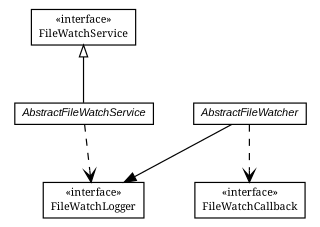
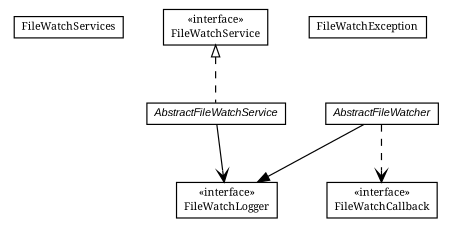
  digraph {
    fontname="Noto Serif"
    nodesep=0.25
    ranksep=0.5
    node [fontcolor=black fontname="Noto Serif" fontsize=9.0 shape=plaintext]
    edge [fontname="Noto Serif" fontsize=10.0 headport=p labelfontname=arial labelfontsize=10 tailport=p arrowhead=open color=black fontcolor=black]
+   n1 [label=<<table title="com.google.code.play2.watcher.api.FileWatchServices" border="0" cellborder="1" cellspacing="0" cellpadding="2" port="p" href="./FileWatchServices.html"> 		<tr><td><table border="0" cellspacing="0" cellpadding="1"> <tr><td align="center" balign="center"> FileWatchServices </td></tr> 		</table></td></tr> 		</table>>]
    n2 [label=<<table title="com.google.code.play2.watcher.api.FileWatchService" border="0" cellborder="1" cellspacing="0" cellpadding="2" port="p" href="./FileWatchService.html"> 		<tr><td><table border="0" cellspacing="0" cellpadding="1"> <tr><td align="center" balign="center"> &#171;interface&#187; </td></tr> <tr><td align="center" balign="center"> FileWatchService </td></tr> 		</table></td></tr> 		</table>>]
    n3 [label=<<table title="com.google.code.play2.watcher.api.AbstractFileWatchService" border="0" cellborder="1" cellspacing="0" cellpadding="2" port="p" href="./AbstractFileWatchService.html"> 		<tr><td><table border="0" cellspacing="0" cellpadding="1"> <tr><td align="center" balign="center"><font face="arial italic"> AbstractFileWatchService </font></td></tr> 		</table></td></tr> 		</table>>]
    n4 [label=<<table title="com.google.code.play2.watcher.api.FileWatchLogger" border="0" cellborder="1" cellspacing="0" cellpadding="2" port="p" href="./FileWatchLogger.html"> 		<tr><td><table border="0" cellspacing="0" cellpadding="1"> <tr><td align="center" balign="center"> &#171;interface&#187; </td></tr> <tr><td align="center" balign="center"> FileWatchLogger </td></tr> 		</table></td></tr> 		</table>>]
+   n5 [label=<<table title="com.google.code.play2.watcher.api.FileWatchException" border="0" cellborder="1" cellspacing="0" cellpadding="2" port="p" href="./FileWatchException.html"> 		<tr><td><table border="0" cellspacing="0" cellpadding="1"> <tr><td align="center" balign="center"> FileWatchException </td></tr> 		</table></td></tr> 		</table>>]
    n6 [label=<<table title="com.google.code.play2.watcher.api.AbstractFileWatcher" border="0" cellborder="1" cellspacing="0" cellpadding="2" port="p" href="./AbstractFileWatcher.html"> 		<tr><td><table border="0" cellspacing="0" cellpadding="1"> <tr><td align="center" balign="center"><font face="arial italic"> AbstractFileWatcher </font></td></tr> 		</table></td></tr> 		</table>>]
    n7 [label=<<table title="com.google.code.play2.watcher.api.FileWatchCallback" border="0" cellborder="1" cellspacing="0" cellpadding="2" port="p" href="./FileWatchCallback.html"> 		<tr><td><table border="0" cellspacing="0" cellpadding="1"> <tr><td align="center" balign="center"> &#171;interface&#187; </td></tr> <tr><td align="center" balign="center"> FileWatchCallback </td></tr> 		</table></td></tr> 		</table>>]
-   n2 -> n3 [arrowtail=empty dir=back fontsize=10 style=solid arrowhead="" color="" fontcolor=""]
-   n3 -> n4 [style=dashed]
+   n2 -> n3 [arrowtail=empty dir=back fontsize=10 style=dashed arrowhead="" color="" fontcolor=""]
+   n3 -> n4
    n6 -> n4 [arrowhead=normal]
    n6 -> n7 [style=dashed]
  }
